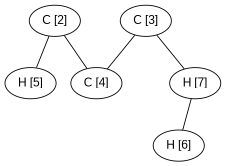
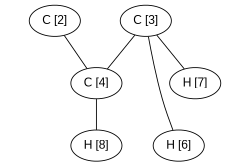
  graph {
    fontname="Liberation Sans"
    node [fontname="Liberation Sans"]
    edge [fontname="Liberation Sans"]
    n1 [label="C [2]"]
    n2 [label="C [4]"]
-   n3 [label="H [5]"]
    n4 [label="C [3]"]
    n5 [label="H [6]"]
    n6 [label="H [7]"]
+   n7 [label="H [8]"]
    n1 -- n2
-   n1 -- n3
+   n2 -- n7
    n4 -- n2
-   n6 -- n5
+   n4 -- n5
    n4 -- n6
  }
